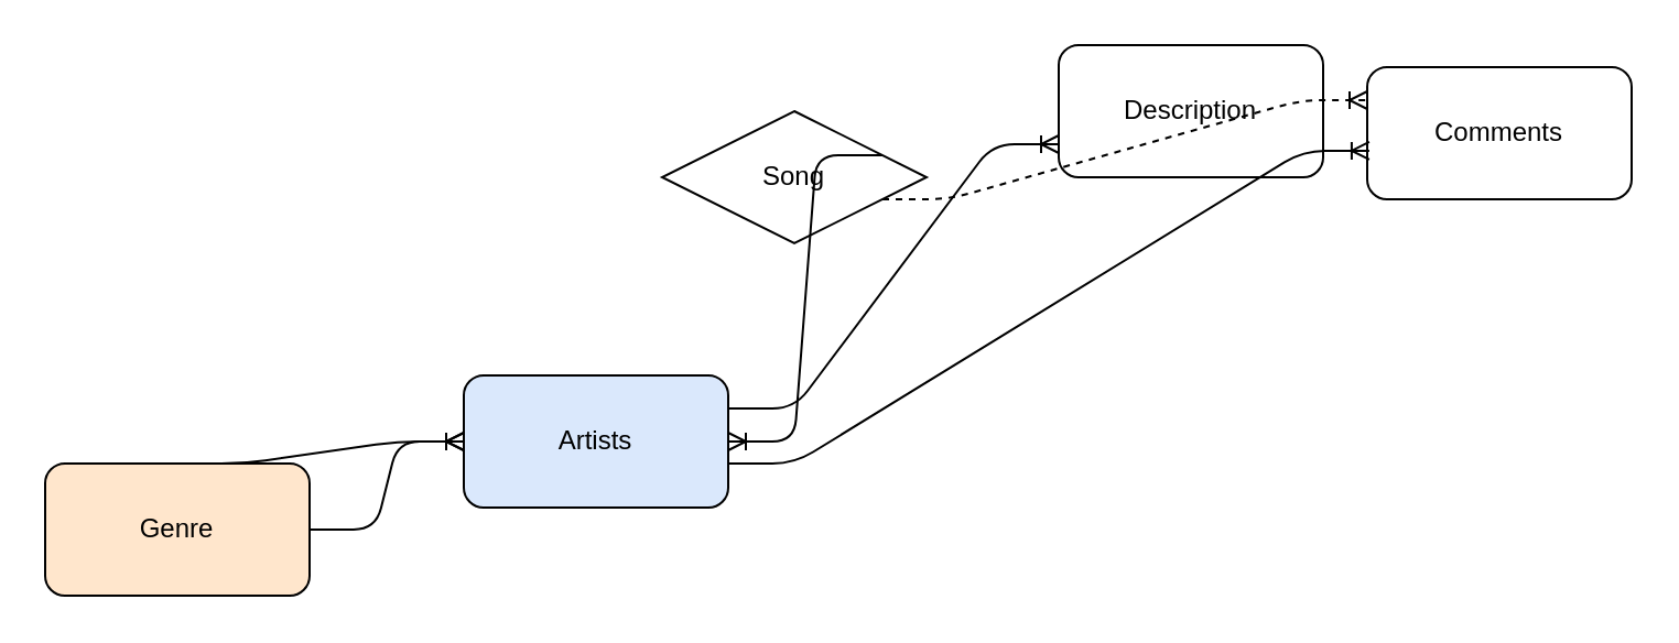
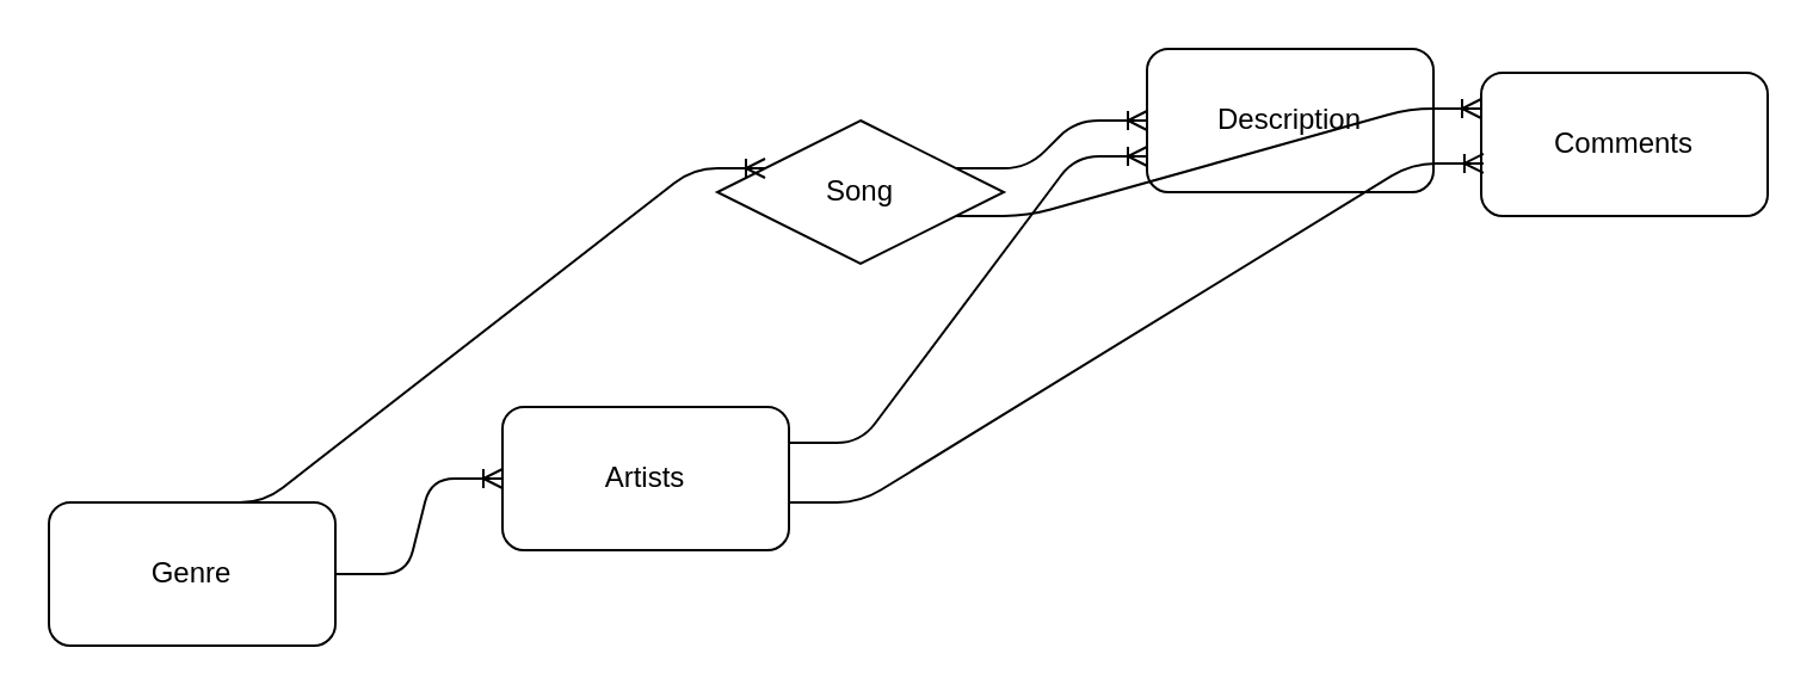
  <mxCell id="0" />
  <mxCell id="1" parent="0" />
- <mxCell id="2" value="Genre" style="rounded=1;whiteSpace=wrap;html=1;fillColor=#ffe6cc;" vertex="1" parent="1"><mxGeometry x="20" y="210" width="120" height="60" as="geometry" /></mxCell>
- <mxCell id="3" value="Artists" style="rounded=1;whiteSpace=wrap;html=1;fillColor=#dae8fc;" vertex="1" parent="1"><mxGeometry x="210" y="170" width="120" height="60" as="geometry" /></mxCell>
+ <mxCell id="2" value="Genre" style="rounded=1;whiteSpace=wrap;html=1;" vertex="1" parent="1"><mxGeometry x="20" y="210" width="120" height="60" as="geometry" /></mxCell>
+ <mxCell id="3" value="Artists" style="rounded=1;whiteSpace=wrap;html=1;" vertex="1" parent="1"><mxGeometry x="210" y="170" width="120" height="60" as="geometry" /></mxCell>
  <mxCell id="4" value="Song" style="rhombus;whiteSpace=wrap;html=1;" vertex="1" parent="1"><mxGeometry x="300" y="50" width="120" height="60" as="geometry" /></mxCell>
  <mxCell id="5" value="Comments" style="rounded=1;whiteSpace=wrap;html=1;" vertex="1" parent="1"><mxGeometry x="620" y="30" width="120" height="60" as="geometry" /></mxCell>
  <mxCell id="6" value="Description" style="rounded=1;whiteSpace=wrap;html=1;" vertex="1" parent="1"><mxGeometry x="480" y="20" width="120" height="60" as="geometry" /></mxCell>
  <mxCell id="7" value="" style="edgeStyle=entityRelationEdgeStyle;fontSize=12;html=1;endArrow=ERoneToMany;entryX=0;entryY=0.5;entryDx=0;entryDy=0;" edge="1" parent="1" target="3"><mxGeometry width="100" height="100" relative="1" as="geometry"><mxPoint x="140" y="240" as="sourcePoint" /><mxPoint x="240" y="140" as="targetPoint" /></mxGeometry></mxCell>
- <mxCell id="8" value="" style="edgeStyle=entityRelationEdgeStyle;fontSize=12;html=1;endArrow=ERoneToMany;exitX=0.5;exitY=0;exitDx=0;exitDy=0;" edge="1" parent="1" source="2" target="3"><mxGeometry width="100" height="100" relative="1" as="geometry"><mxPoint x="70" y="230" as="sourcePoint" /><mxPoint x="340" y="100" as="targetPoint" /></mxGeometry></mxCell>
- <mxCell id="9" value="" style="edgeStyle=entityRelationEdgeStyle;fontSize=12;html=1;endArrow=ERoneToMany;exitX=1;exitY=0.25;exitDx=0;exitDy=0;" edge="1" parent="1" source="4" target="3"><mxGeometry width="100" height="100" relative="1" as="geometry"><mxPoint x="480" y="210" as="sourcePoint" /><mxPoint x="580" y="110" as="targetPoint" /></mxGeometry></mxCell>
- <mxCell id="10" value="" style="edgeStyle=entityRelationEdgeStyle;fontSize=12;html=1;endArrow=ERoneToMany;entryX=0;entryY=0.25;entryDx=0;entryDy=0;exitX=1;exitY=0.75;exitDx=0;exitDy=0;dashed=1;" edge="1" parent="1" source="4" target="5"><mxGeometry width="100" height="100" relative="1" as="geometry"><mxPoint x="460" y="130" as="sourcePoint" /><mxPoint x="560" y="30" as="targetPoint" /></mxGeometry></mxCell>
+ <mxCell id="8" value="" style="edgeStyle=entityRelationEdgeStyle;fontSize=12;html=1;endArrow=ERoneToMany;exitX=0.5;exitY=0;exitDx=0;exitDy=0;entryX=0;entryY=0.25;entryDx=0;entryDy=0;" edge="1" parent="1" source="2" target="4"><mxGeometry width="100" height="100" relative="1" as="geometry"><mxPoint x="70" y="230" as="sourcePoint" /><mxPoint x="340" y="100" as="targetPoint" /></mxGeometry></mxCell>
+ <mxCell id="9" value="" style="edgeStyle=entityRelationEdgeStyle;fontSize=12;html=1;endArrow=ERoneToMany;exitX=1;exitY=0.25;exitDx=0;exitDy=0;entryX=0;entryY=0.5;entryDx=0;entryDy=0;" edge="1" parent="1" source="4" target="6"><mxGeometry width="100" height="100" relative="1" as="geometry"><mxPoint x="480" y="210" as="sourcePoint" /><mxPoint x="580" y="110" as="targetPoint" /></mxGeometry></mxCell>
+ <mxCell id="10" value="" style="edgeStyle=entityRelationEdgeStyle;fontSize=12;html=1;endArrow=ERoneToMany;entryX=0;entryY=0.25;entryDx=0;entryDy=0;exitX=1;exitY=0.75;exitDx=0;exitDy=0;" edge="1" parent="1" source="4" target="5"><mxGeometry width="100" height="100" relative="1" as="geometry"><mxPoint x="460" y="130" as="sourcePoint" /><mxPoint x="560" y="30" as="targetPoint" /></mxGeometry></mxCell>
  <mxCell id="11" value="" style="edgeStyle=entityRelationEdgeStyle;fontSize=12;html=1;endArrow=ERoneToMany;exitX=1;exitY=0.25;exitDx=0;exitDy=0;" edge="1" parent="1" source="3"><mxGeometry width="100" height="100" relative="1" as="geometry"><mxPoint x="290" y="240" as="sourcePoint" /><mxPoint x="480" y="65" as="targetPoint" /></mxGeometry></mxCell>
  <mxCell id="12" value="" style="edgeStyle=entityRelationEdgeStyle;fontSize=12;html=1;endArrow=ERoneToMany;entryX=0.008;entryY=0.633;entryDx=0;entryDy=0;entryPerimeter=0;" edge="1" parent="1" target="5"><mxGeometry width="100" height="100" relative="1" as="geometry"><mxPoint x="330" y="210" as="sourcePoint" /><mxPoint x="430" y="110" as="targetPoint" /></mxGeometry></mxCell>
